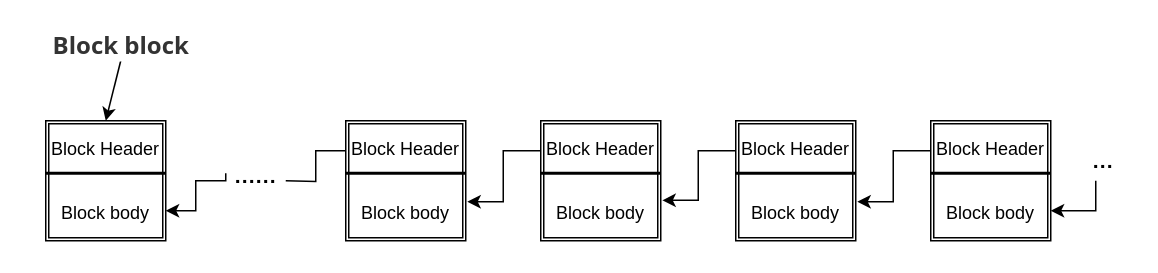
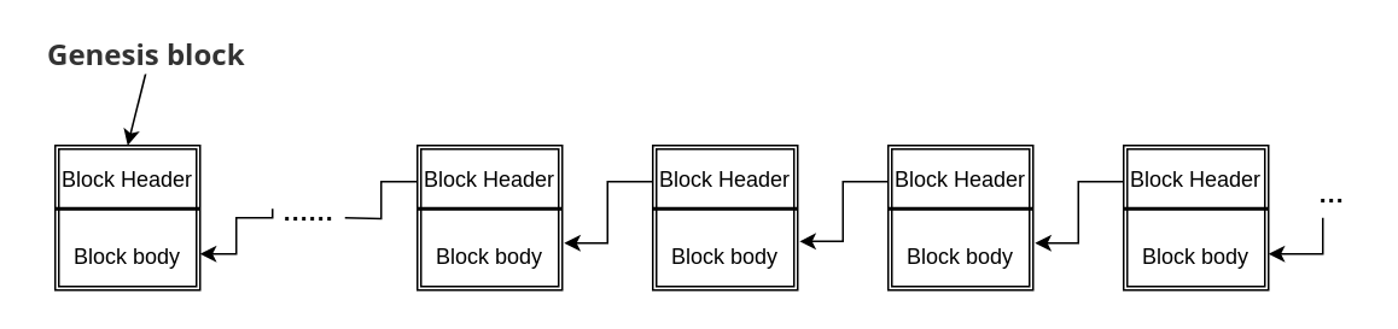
  <mxCell id="0" />
  <mxCell id="1" parent="0" />
  <mxCell id="2" value="Block Header&lt;br&gt;&lt;br&gt;&lt;br&gt;Block body" style="shape=ext;double=1;whiteSpace=wrap;html=1;aspect=fixed;" vertex="1" parent="1"><mxGeometry x="30" y="80" width="80" height="80" as="geometry" /></mxCell>
  <mxCell id="3" value="" style="line;strokeWidth=2;html=1;" vertex="1" parent="1"><mxGeometry x="30" y="110" width="80" height="10" as="geometry" /></mxCell>
  <mxCell id="4" style="edgeStyle=orthogonalEdgeStyle;rounded=0;orthogonalLoop=1;jettySize=auto;html=1;exitX=0;exitY=0.25;exitDx=0;exitDy=0;entryX=1.013;entryY=0.675;entryDx=0;entryDy=0;entryPerimeter=0;" edge="1" parent="1" source="5" target="8"><mxGeometry relative="1" as="geometry" /></mxCell>
  <mxCell id="5" value="Block Header&lt;br&gt;&lt;br&gt;&lt;br&gt;Block body" style="shape=ext;double=1;whiteSpace=wrap;html=1;aspect=fixed;" vertex="1" parent="1"><mxGeometry x="360" y="80" width="80" height="80" as="geometry" /></mxCell>
  <mxCell id="6" value="" style="line;strokeWidth=2;html=1;" vertex="1" parent="1"><mxGeometry x="360" y="110" width="80" height="10" as="geometry" /></mxCell>
  <mxCell id="7" style="edgeStyle=orthogonalEdgeStyle;rounded=0;orthogonalLoop=1;jettySize=auto;html=1;exitX=0;exitY=0.25;exitDx=0;exitDy=0;entryX=1;entryY=0.75;entryDx=0;entryDy=0;startArrow=none;" edge="1" parent="1" source="20" target="2"><mxGeometry relative="1" as="geometry"><Array as="points"><mxPoint x="150" y="120" /><mxPoint x="130" y="120" /><mxPoint x="130" y="140" /></Array></mxGeometry></mxCell>
  <mxCell id="8" value="Block Header&lt;br&gt;&lt;br&gt;&lt;br&gt;Block body" style="shape=ext;double=1;whiteSpace=wrap;html=1;aspect=fixed;" vertex="1" parent="1"><mxGeometry x="230" y="80" width="80" height="80" as="geometry" /></mxCell>
  <mxCell id="9" value="" style="line;strokeWidth=2;html=1;" vertex="1" parent="1"><mxGeometry x="230" y="110" width="80" height="10" as="geometry" /></mxCell>
  <mxCell id="10" style="edgeStyle=orthogonalEdgeStyle;rounded=0;orthogonalLoop=1;jettySize=auto;html=1;exitX=0;exitY=0.25;exitDx=0;exitDy=0;entryX=1.013;entryY=0.675;entryDx=0;entryDy=0;entryPerimeter=0;" edge="1" parent="1" source="11" target="14"><mxGeometry relative="1" as="geometry" /></mxCell>
  <mxCell id="11" value="Block Header&lt;br&gt;&lt;br&gt;&lt;br&gt;Block body&lt;br&gt;" style="shape=ext;double=1;whiteSpace=wrap;html=1;aspect=fixed;" vertex="1" parent="1"><mxGeometry x="620" y="80" width="80" height="80" as="geometry" /></mxCell>
  <mxCell id="12" value="" style="line;strokeWidth=2;html=1;" vertex="1" parent="1"><mxGeometry x="620" y="110" width="80" height="10" as="geometry" /></mxCell>
  <mxCell id="13" style="edgeStyle=orthogonalEdgeStyle;rounded=0;orthogonalLoop=1;jettySize=auto;html=1;exitX=0;exitY=0.25;exitDx=0;exitDy=0;entryX=1.013;entryY=0.663;entryDx=0;entryDy=0;entryPerimeter=0;" edge="1" parent="1" source="14" target="5"><mxGeometry relative="1" as="geometry" /></mxCell>
  <mxCell id="14" value="Block Header&lt;br&gt;&lt;br&gt;&lt;br&gt;Block body" style="shape=ext;double=1;whiteSpace=wrap;html=1;aspect=fixed;" vertex="1" parent="1"><mxGeometry x="490" y="80" width="80" height="80" as="geometry" /></mxCell>
  <mxCell id="15" value="" style="line;strokeWidth=2;html=1;" vertex="1" parent="1"><mxGeometry x="490" y="110" width="80" height="10" as="geometry" /></mxCell>
  <mxCell id="16" value="" style="endArrow=classic;html=1;rounded=0;" edge="1" parent="1"><mxGeometry width="50" height="50" relative="1" as="geometry"><mxPoint x="80" y="40" as="sourcePoint" /><mxPoint x="70" y="80" as="targetPoint" /><Array as="points" /></mxGeometry></mxCell>
- <mxCell id="17" value="&lt;strong style=&quot;box-sizing: border-box ; color: rgb(51 , 51 , 51) ; font-family: &amp;#34;open sans&amp;#34; , &amp;#34;clear sans&amp;#34; , &amp;#34;helvetica neue&amp;#34; , &amp;#34;helvetica&amp;#34; , &amp;#34;arial&amp;#34; , &amp;#34;segoe ui emoji&amp;#34; , sans-serif ; font-size: 16px ; background-color: rgb(255 , 255 , 255)&quot;&gt;&lt;span class=&quot;md-plain&quot; style=&quot;box-sizing: border-box&quot;&gt;Block block&lt;/span&gt;&lt;/strong&gt;" style="text;html=1;align=center;verticalAlign=middle;resizable=0;points=[];autosize=1;strokeColor=none;fillColor=none;" vertex="1" parent="1"><mxGeometry x="20" y="20" width="120" height="20" as="geometry" /></mxCell>
+ <mxCell id="17" value="&lt;strong style=&quot;box-sizing: border-box ; color: rgb(51 , 51 , 51) ; font-family: &amp;#34;open sans&amp;#34; , &amp;#34;clear sans&amp;#34; , &amp;#34;helvetica neue&amp;#34; , &amp;#34;helvetica&amp;#34; , &amp;#34;arial&amp;#34; , &amp;#34;segoe ui emoji&amp;#34; , sans-serif ; font-size: 16px ; background-color: rgb(255 , 255 , 255)&quot;&gt;&lt;span class=&quot;md-plain&quot; style=&quot;box-sizing: border-box&quot;&gt;Genesis block&lt;/span&gt;&lt;/strong&gt;" style="text;html=1;align=center;verticalAlign=middle;resizable=0;points=[];autosize=1;strokeColor=none;fillColor=none;" vertex="1" parent="1"><mxGeometry x="20" y="20" width="120" height="20" as="geometry" /></mxCell>
  <mxCell id="18" value="" style="endArrow=classic;html=1;rounded=0;" edge="1" parent="1"><mxGeometry width="50" height="50" relative="1" as="geometry"><mxPoint x="730" y="120" as="sourcePoint" /><mxPoint x="700" y="140" as="targetPoint" /><Array as="points"><mxPoint x="730" y="140" /></Array></mxGeometry></mxCell>
  <mxCell id="19" value="&lt;b&gt;&lt;font style=&quot;font-size: 14px&quot;&gt;···&lt;/font&gt;&lt;/b&gt;" style="text;html=1;align=center;verticalAlign=middle;resizable=0;points=[];autosize=1;strokeColor=none;fillColor=none;" vertex="1" parent="1"><mxGeometry x="720" y="100" width="30" height="20" as="geometry" /></mxCell>
  <mxCell id="20" value="&lt;b&gt;&lt;font style=&quot;font-size: 14px&quot;&gt;······&lt;/font&gt;&lt;/b&gt;" style="text;html=1;align=center;verticalAlign=middle;resizable=0;points=[];autosize=1;strokeColor=none;fillColor=none;" vertex="1" parent="1"><mxGeometry x="150" y="110" width="40" height="20" as="geometry" /></mxCell>
  <mxCell id="21" value="" style="edgeStyle=orthogonalEdgeStyle;rounded=0;orthogonalLoop=1;jettySize=auto;html=1;exitX=0;exitY=0.25;exitDx=0;exitDy=0;endArrow=none;" edge="1" parent="1" source="8"><mxGeometry relative="1" as="geometry"><mxPoint x="230" y="100" as="sourcePoint" /><mxPoint x="190" y="120" as="targetPoint" /></mxGeometry></mxCell>
